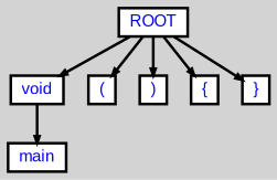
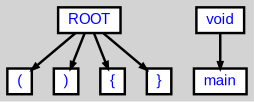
  digraph {
    bgcolor=lightgrey
    fontname="Liberation Sans"
    ordering=out
    ranksep=.4
    node [color=black fillcolor=white fixedsize=false fontcolor=blue fontname="Liberation Sans" fontsize=12 shape=box style="filled, solid, bold"]
    edge [arrowsize=.5 color=black fontname="Liberation Sans" style=bold]
    n1 [height=.25 label=ROOT width=.25]
    n2 [height=.25 label=void width=.25]
    n3 [height=.25 label="(" width=.25]
    n4 [height=.25 label=")" width=.25]
    n5 [height=.25 label="{" width=.25]
    n6 [height=.25 label="}" width=.25]
    n7 [height=.25 label=main width=.25]
-   n1 -> n2
    n1 -> n3
    n1 -> n4
    n1 -> n5
    n1 -> n6
    n2 -> n7
  }
